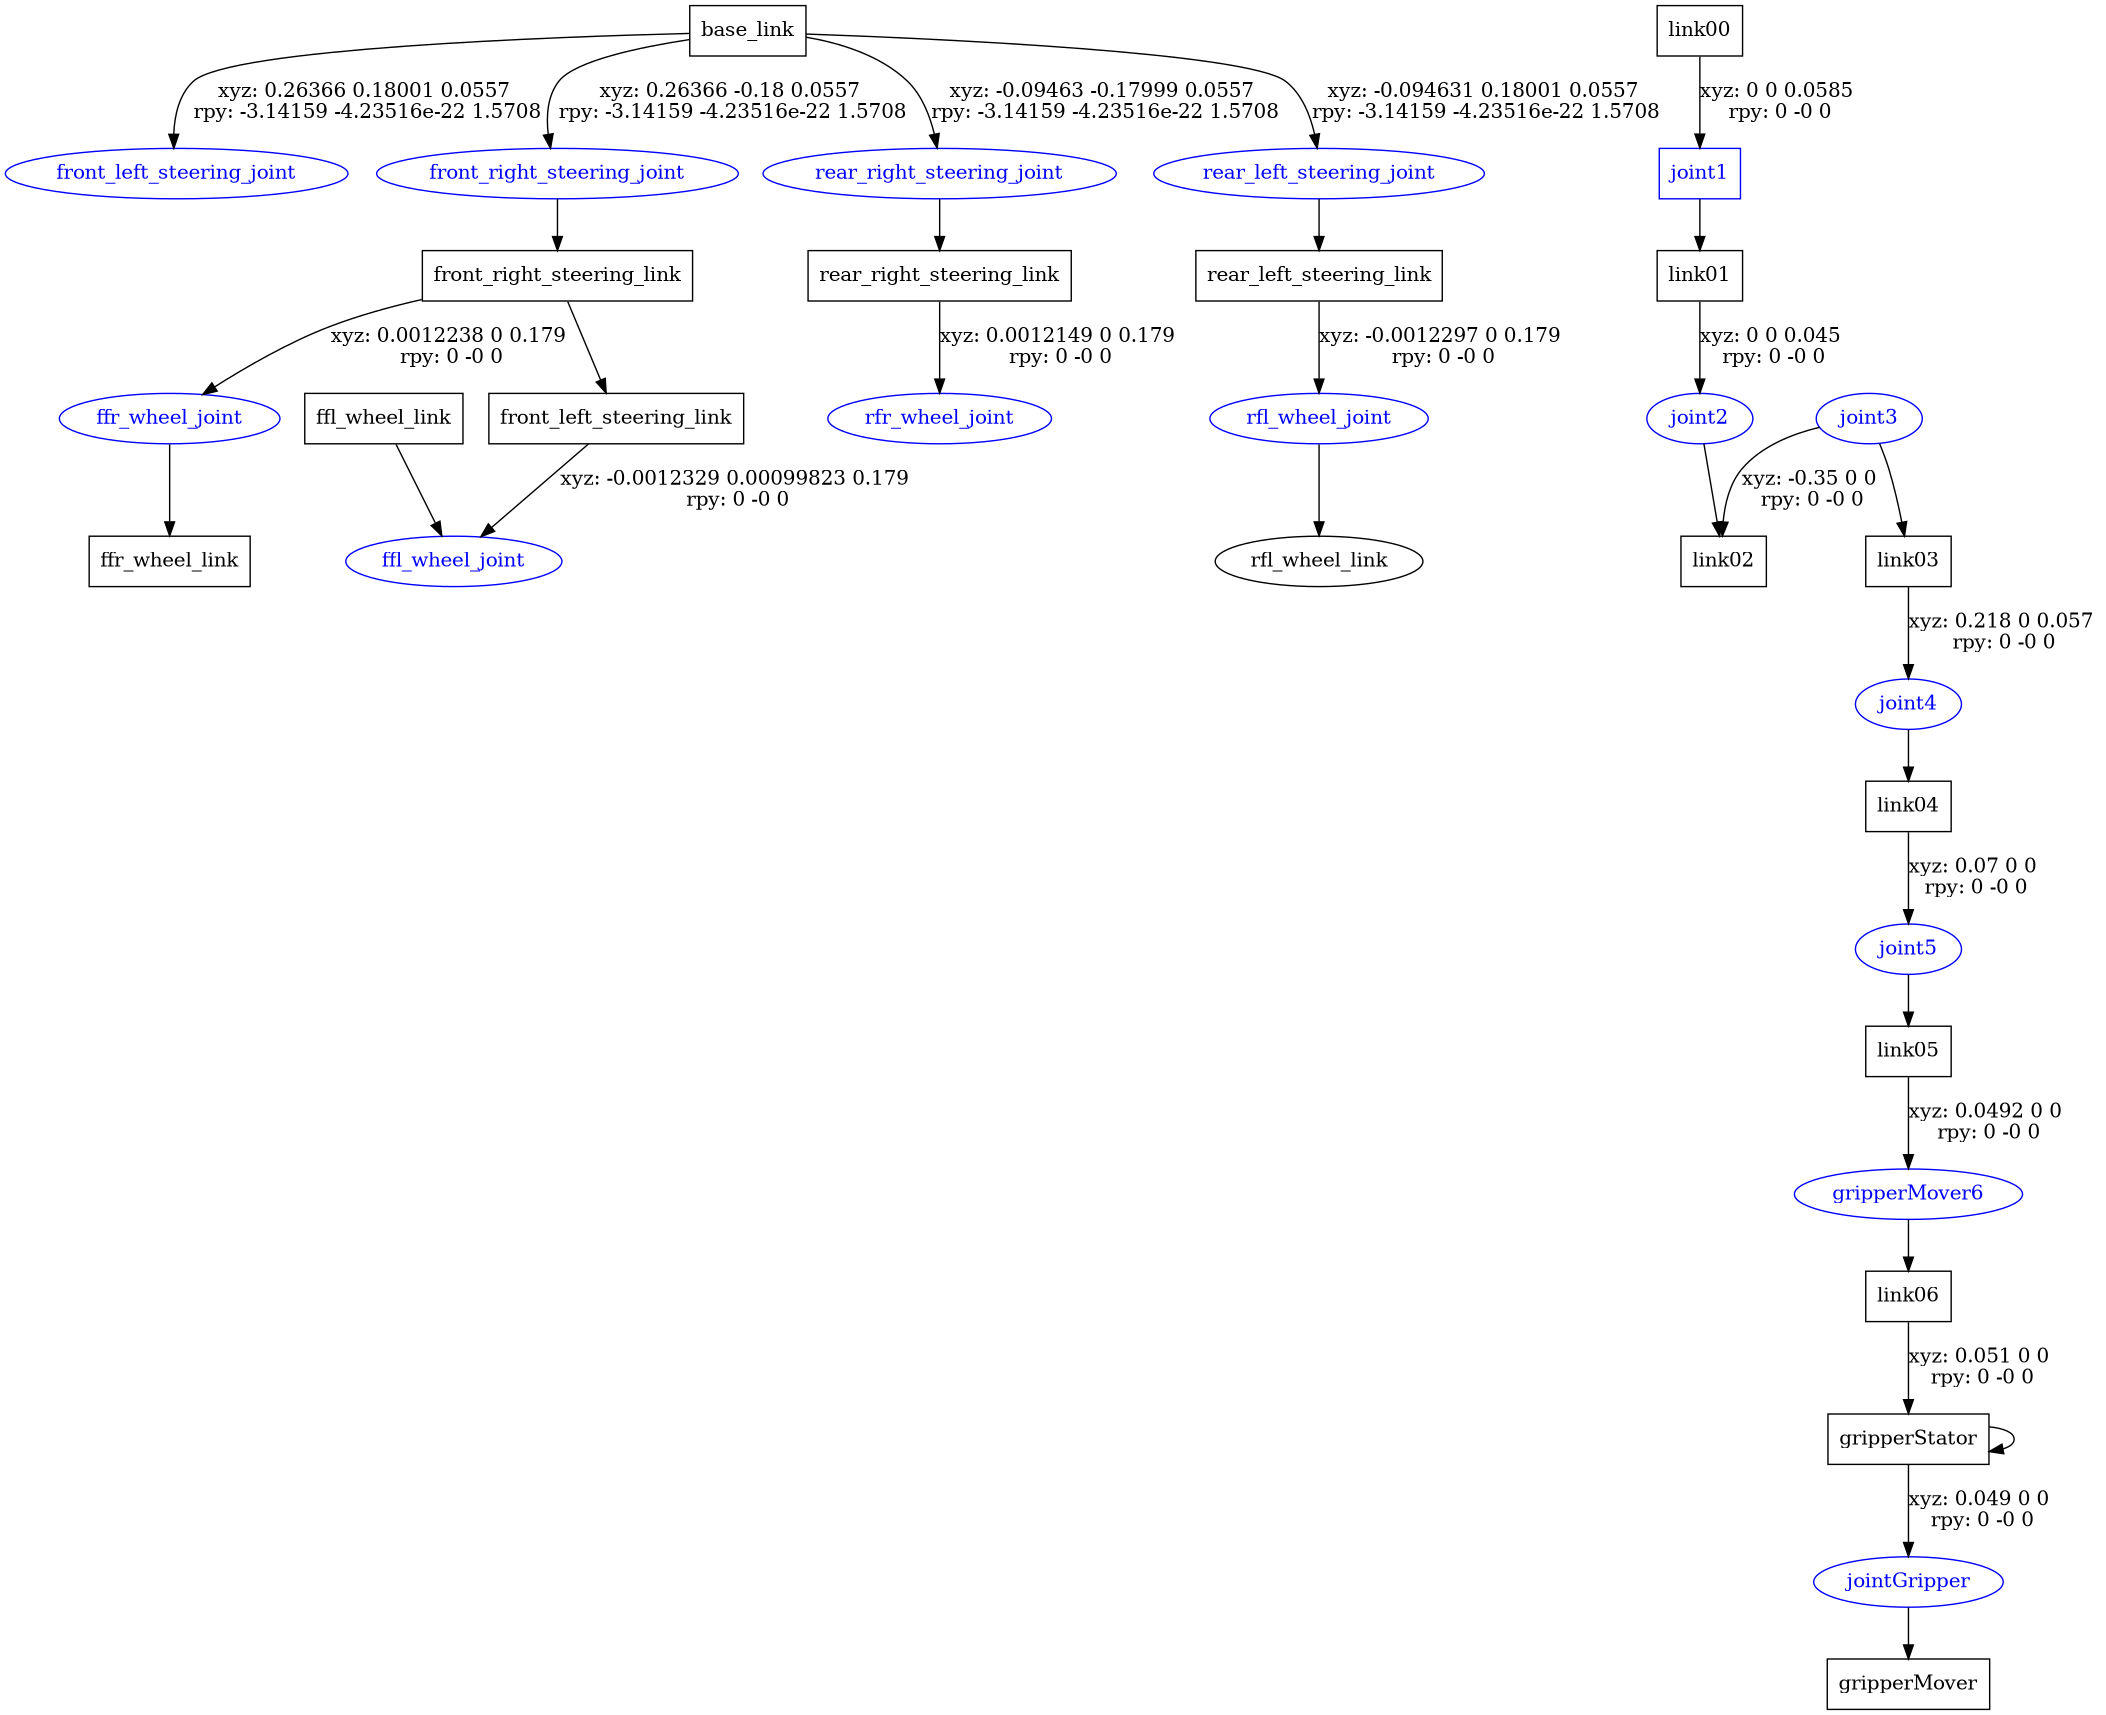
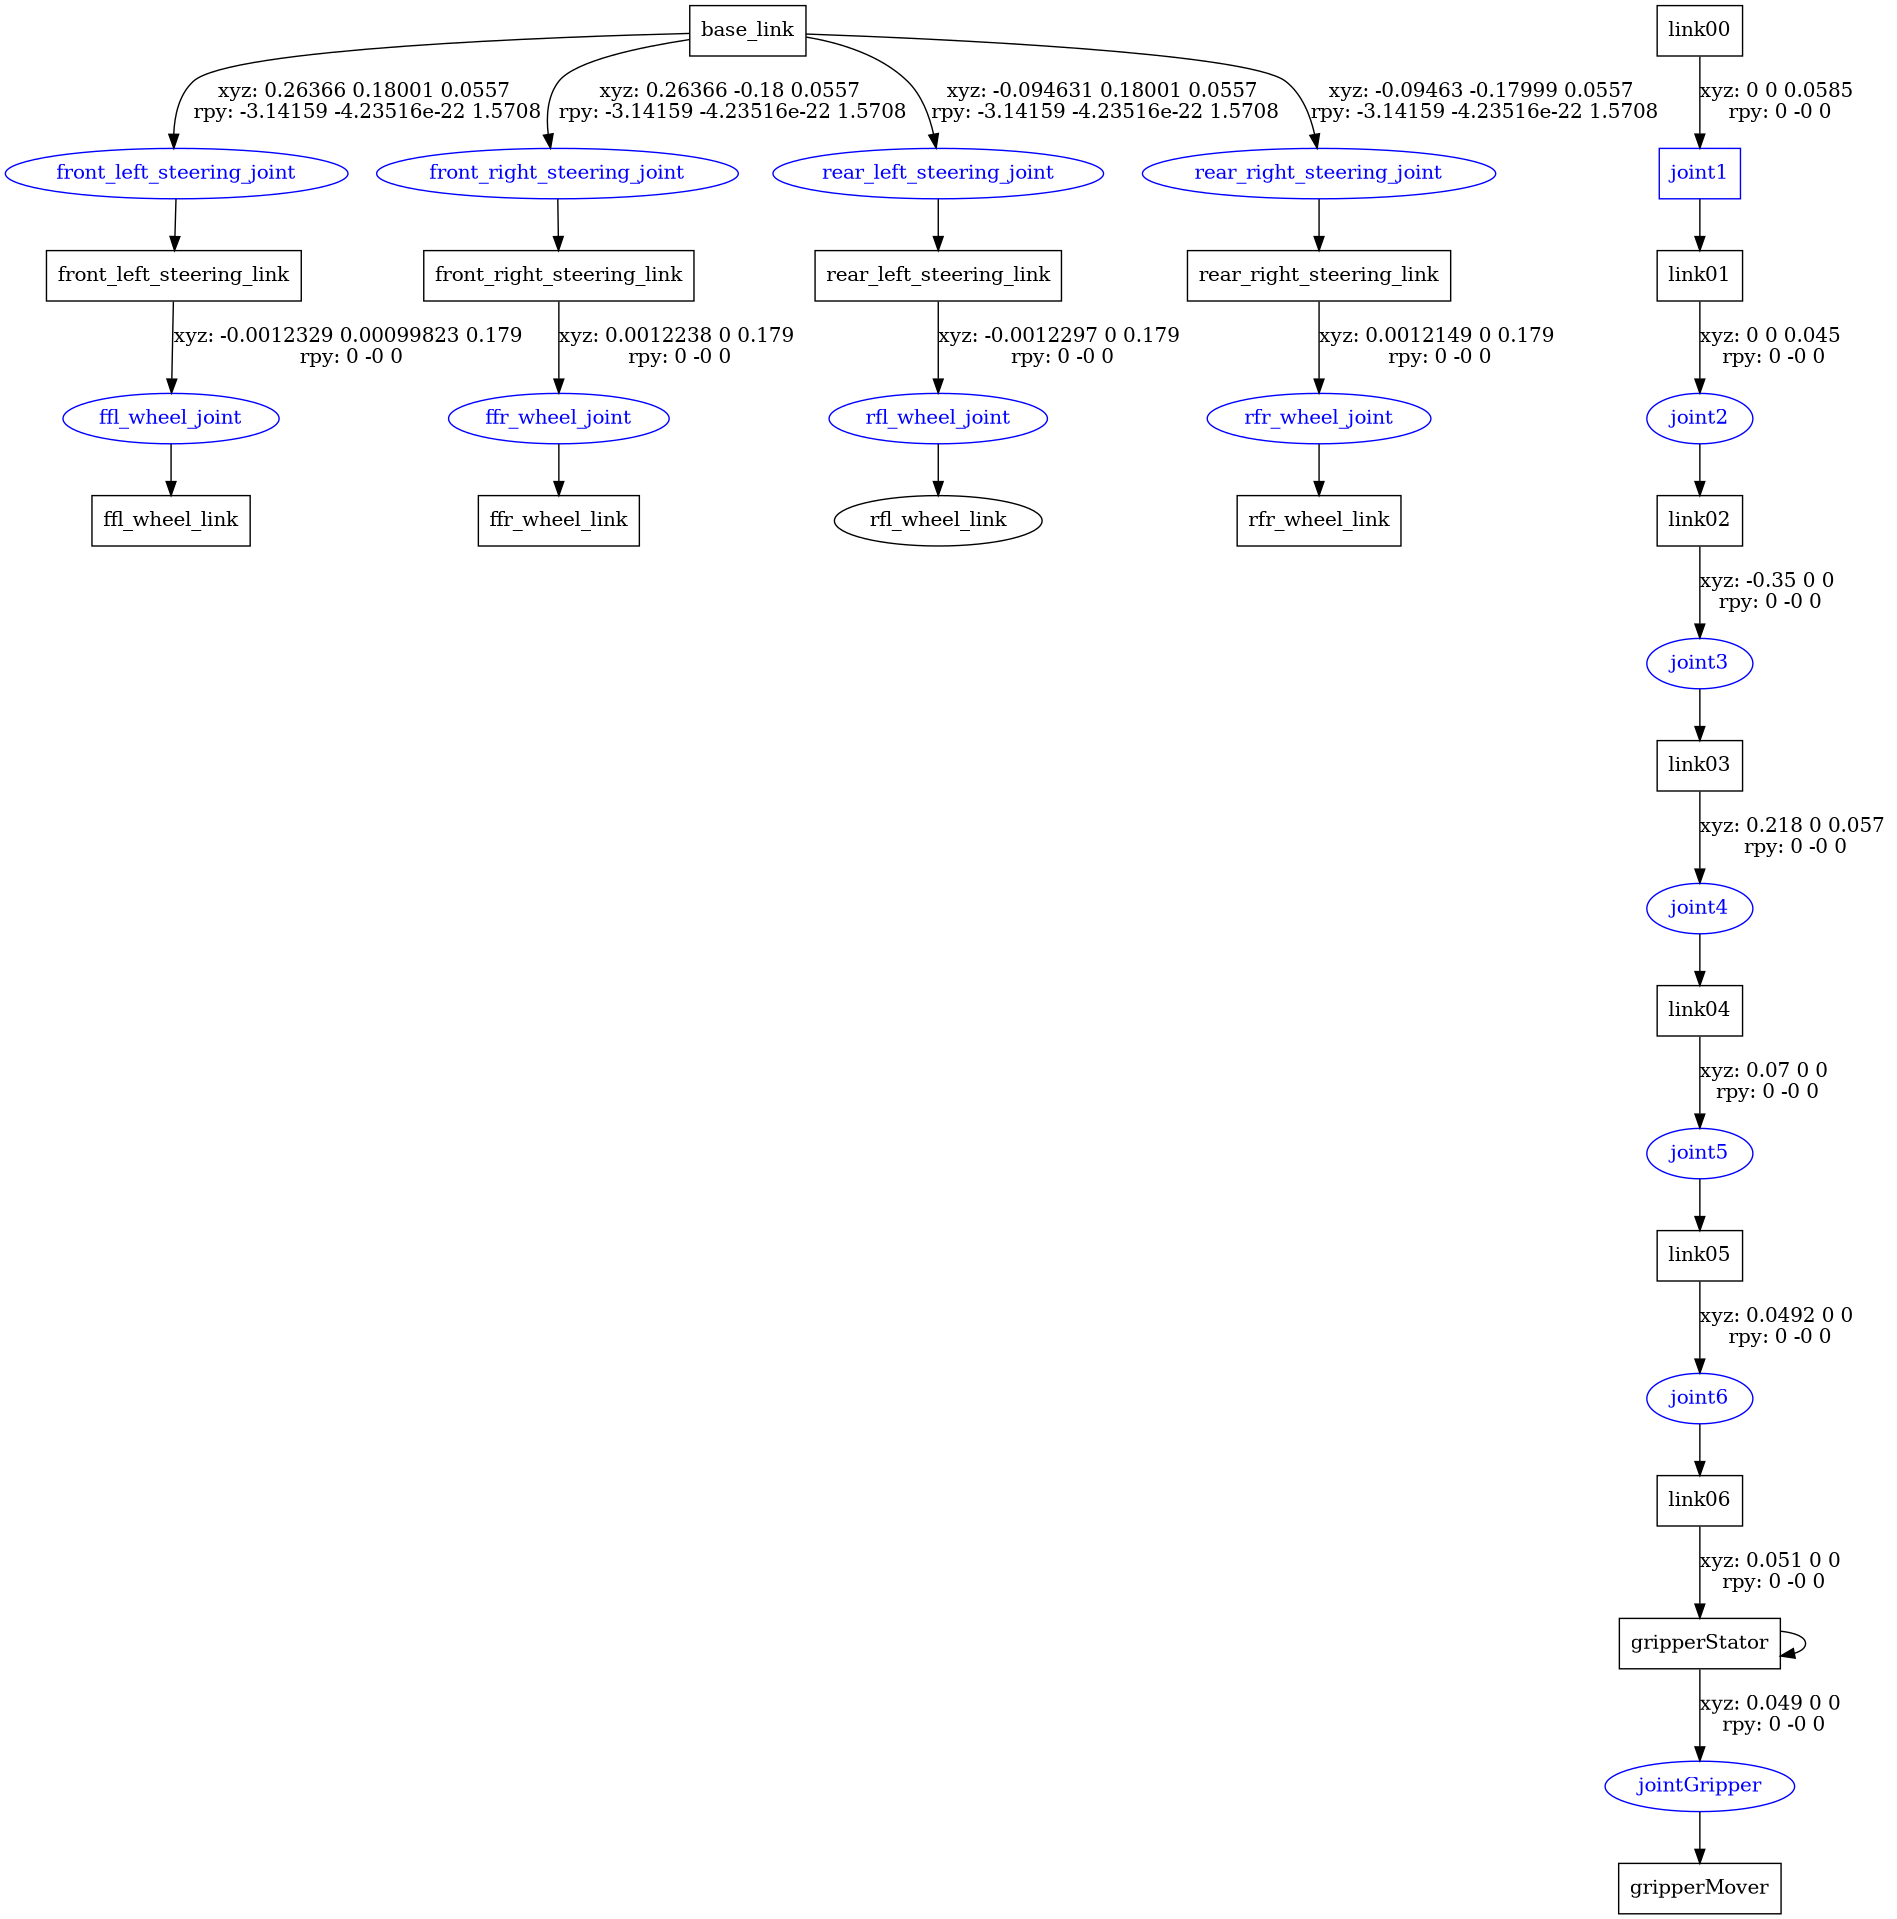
  digraph {
    node [shape=box]
    n1 [label=base_link]
    front_left_steering_joint [color=blue fontcolor=blue shape=ellipse]
    front_right_steering_joint [color=blue fontcolor=blue shape=ellipse]
    rear_left_steering_joint [color=blue fontcolor=blue shape=ellipse]
    rear_right_steering_joint [color=blue fontcolor=blue shape=ellipse]
    n6 [label=front_left_steering_link]
    n7 [label=front_right_steering_link]
    n8 [label=rear_left_steering_link]
    n9 [label=rear_right_steering_link]
    n10 [label=link00]
    joint1 [color=blue fontcolor=blue]
    n12 [label=link01]
    joint2 [color=blue fontcolor=blue shape=ellipse]
    n14 [label=link02]
    joint3 [color=blue fontcolor=blue shape=ellipse]
    n16 [label=link03]
    joint4 [color=blue fontcolor=blue shape=ellipse]
    n18 [label=link04]
    joint5 [color=blue fontcolor=blue shape=ellipse]
    n20 [label=link05]
-   joint6 [color=blue fontcolor=blue shape=ellipse label=gripperMover6]
+   joint6 [color=blue fontcolor=blue shape=ellipse]
    n22 [label=link06]
    n23 [label=gripperStator]
    jointGripper [color=blue fontcolor=blue shape=ellipse]
    n25 [label=gripperMover]
    ffl_wheel_joint [color=blue fontcolor=blue shape=ellipse]
    n27 [label=ffl_wheel_link]
    ffr_wheel_joint [color=blue fontcolor=blue shape=ellipse]
    n29 [label=ffr_wheel_link]
    rfl_wheel_joint [color=blue fontcolor=blue shape=ellipse]
    n31 [label=rfl_wheel_link shape=ellipse]
    rfr_wheel_joint [color=blue fontcolor=blue shape=ellipse]
+   n33 [label=rfr_wheel_link]
    n1 -> front_left_steering_joint [label="xyz: 0.26366 0.18001 0.0557 \nrpy: -3.14159 -4.23516e-22 1.5708"]
    n1 -> front_right_steering_joint [label="xyz: 0.26366 -0.18 0.0557 \nrpy: -3.14159 -4.23516e-22 1.5708"]
    n1 -> rear_left_steering_joint [label="xyz: -0.094631 0.18001 0.0557 \nrpy: -3.14159 -4.23516e-22 1.5708"]
    n1 -> rear_right_steering_joint [label="xyz: -0.09463 -0.17999 0.0557 \nrpy: -3.14159 -4.23516e-22 1.5708"]
-   n7 -> n6
+   front_left_steering_joint -> n6
    front_right_steering_joint -> n7
    rear_left_steering_joint -> n8
    rear_right_steering_joint -> n9
    n6 -> ffl_wheel_joint [label="xyz: -0.0012329 0.00099823 0.179 \nrpy: 0 -0 0"]
    n7 -> ffr_wheel_joint [label="xyz: 0.0012238 0 0.179 \nrpy: 0 -0 0"]
    n8 -> rfl_wheel_joint [label="xyz: -0.0012297 0 0.179 \nrpy: 0 -0 0"]
    n9 -> rfr_wheel_joint [label="xyz: 0.0012149 0 0.179 \nrpy: 0 -0 0"]
    n10 -> joint1 [label="xyz: 0 0 0.0585 \nrpy: 0 -0 0"]
    joint1 -> n12
    n12 -> joint2 [label="xyz: 0 0 0.045 \nrpy: 0 -0 0"]
    joint2 -> n14
-   joint3 -> n14 [label="xyz: -0.35 0 0 \nrpy: 0 -0 0"]
+   n14 -> joint3 [label="xyz: -0.35 0 0 \nrpy: 0 -0 0"]
    joint3 -> n16
    n16 -> joint4 [label="xyz: 0.218 0 0.057 \nrpy: 0 -0 0"]
    joint4 -> n18
    n18 -> joint5 [label="xyz: 0.07 0 0 \nrpy: 0 -0 0"]
    joint5 -> n20
    n20 -> joint6 [label="xyz: 0.0492 0 0 \nrpy: 0 -0 0"]
    joint6 -> n22
    n22 -> n23 [label="xyz: 0.051 0 0 \nrpy: 0 -0 0"]
    n23 -> n23
    n23 -> jointGripper [label="xyz: 0.049 0 0 \nrpy: 0 -0 0"]
    jointGripper -> n25
-   n27 -> ffl_wheel_joint
+   ffl_wheel_joint -> n27
    ffr_wheel_joint -> n29
    rfl_wheel_joint -> n31
+   rfr_wheel_joint -> n33
  }
